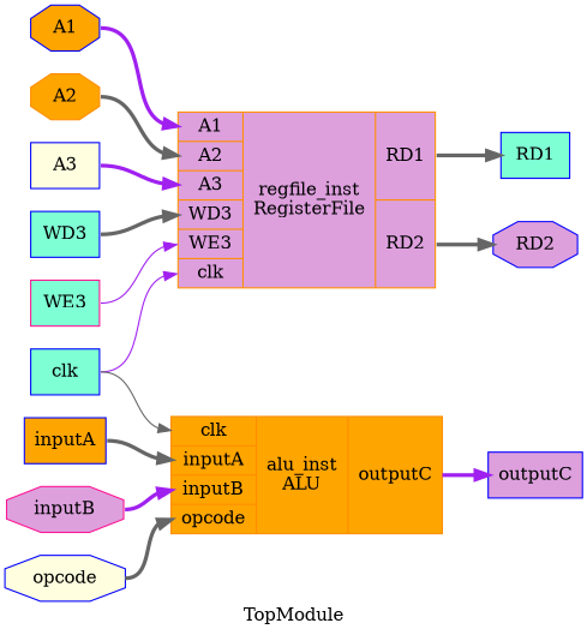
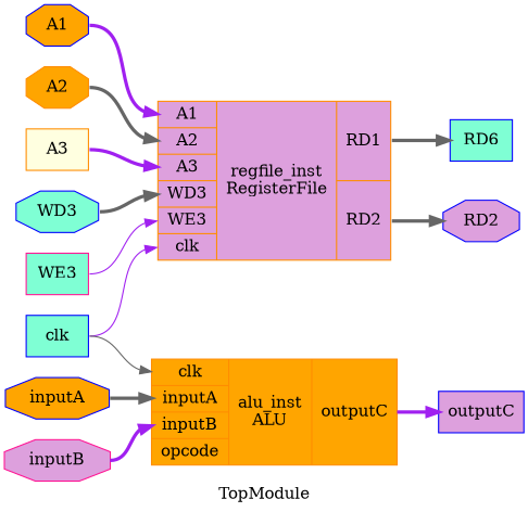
  digraph {
    label=TopModule
    rankdir=LR
    remincross=true
    node [color=blue fillcolor=plum fontcolor=black shape=octagon style=filled]
    edge [color=gray40 fontcolor=black headport=w style="setlinewidth(3)" tailport=e]
    n1 [label=RD2]
-   n2 [fillcolor=aquamarine label=RD1 shape=box]
+   n2 [fillcolor=aquamarine label=RD6 shape=box]
    n3 [label=outputC shape=box]
-   n4 [fillcolor=aquamarine label=WD3 shape=box]
+   n4 [fillcolor=aquamarine label=WD3]
    n5 [color=darkorange label="{{<p7> A1|<p6> A2|<p5> A3|<p4> WD3|<p8> WE3|<p12> clk}|regfile_inst\nRegisterFile|{<p2> RD1|<p1> RD2}}" shape=record fontcolor=""]
-   n6 [fillcolor=lightyellow label=A3 shape=box]
+   n6 [color=darkorange fillcolor=lightyellow label=A3 shape=box]
    n7 [color=darkorange fillcolor=orange label=A2]
    n8 [fillcolor=orange label=A1]
    n9 [color=deeppink fillcolor=aquamarine label=WE3 shape=box]
-   n10 [fillcolor=lightyellow label=opcode]
    n11 [color=darkorange fillcolor=orange label="{{<p12> clk|<p11> inputA|<p10> inputB|<p9> opcode}|alu_inst\nALU|{<p3> outputC}}" shape=record fontcolor=""]
    n12 [color=deeppink label=inputB]
-   n13 [fillcolor=orange label=inputA shape=box]
+   n13 [fillcolor=orange label=inputA]
    n14 [fillcolor=aquamarine label=clk shape=box]
    n4 -> n5 [headport="p4:w"]
    n5 -> n1 [tailport="p1:e"]
    n5 -> n2 [tailport="p2:e"]
    n6 -> n5 [color=purple headport="p5:w"]
    n7 -> n5 [headport="p6:w"]
    n8 -> n5 [color=purple headport="p7:w"]
    n9 -> n5 [color=purple headport="p8:w" style=""]
-   n10 -> n11 [headport="p9:w"]
    n11 -> n3 [color=purple tailport="p3:e"]
    n12 -> n11 [color=purple headport="p10:w"]
    n13 -> n11 [headport="p11:w"]
    n14 -> n5 [color=purple headport="p12:w" style=""]
    n14 -> n11 [headport="p12:w" style=""]
  }
